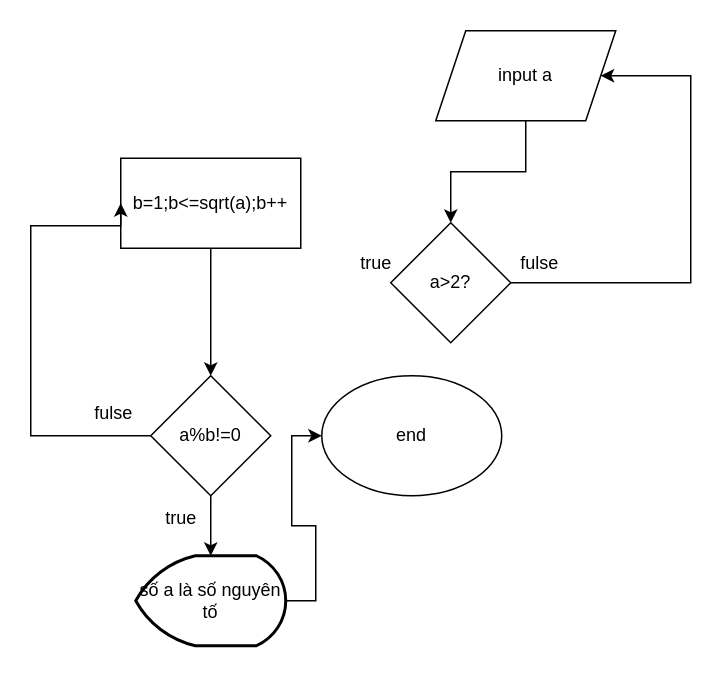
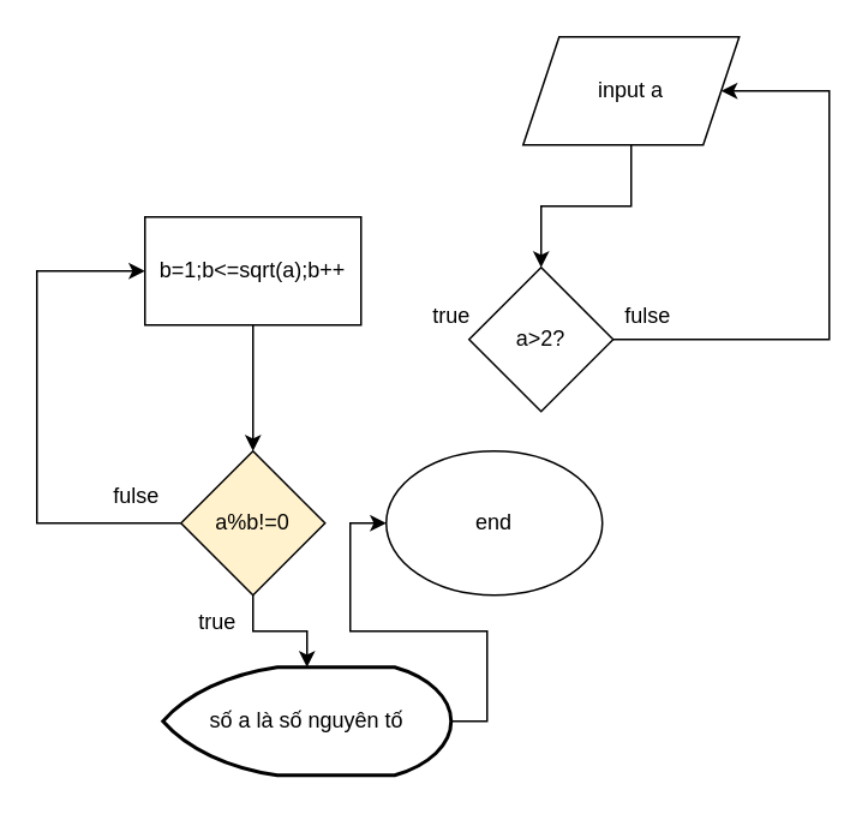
  <mxCell id="0" />
  <mxCell id="1" parent="0" />
  <mxCell id="2" value="end" style="ellipse;whiteSpace=wrap;html=1;" vertex="1" parent="1"><mxGeometry x="214" y="250" width="120" height="80" as="geometry" /></mxCell>
  <mxCell id="3" value="" style="edgeStyle=orthogonalEdgeStyle;rounded=0;orthogonalLoop=1;jettySize=auto;html=1;" edge="1" parent="1" source="4" target="6"><mxGeometry relative="1" as="geometry" /></mxCell>
  <mxCell id="4" value="input a" style="shape=parallelogram;perimeter=parallelogramPerimeter;whiteSpace=wrap;html=1;fixedSize=1;" vertex="1" parent="1"><mxGeometry x="290" y="20" width="120" height="60" as="geometry" /></mxCell>
  <mxCell id="5" style="edgeStyle=orthogonalEdgeStyle;rounded=0;orthogonalLoop=1;jettySize=auto;html=1;exitX=1;exitY=0.5;exitDx=0;exitDy=0;entryX=1;entryY=0.5;entryDx=0;entryDy=0;" edge="1" parent="1" source="6" target="4"><mxGeometry relative="1" as="geometry"><mxPoint x="549" y="20" as="targetPoint" /><mxPoint x="399" y="130" as="sourcePoint" /><Array as="points"><mxPoint x="460" y="188" /><mxPoint x="460" y="50" /></Array></mxGeometry></mxCell>
  <mxCell id="6" value="a&amp;gt;2?" style="rhombus;whiteSpace=wrap;html=1;" vertex="1" parent="1"><mxGeometry x="260" y="148" width="80" height="80" as="geometry" /></mxCell>
  <mxCell id="7" value="fulse" style="text;html=1;align=center;verticalAlign=middle;resizable=0;points=[];autosize=1;strokeColor=none;fillColor=none;" vertex="1" parent="1"><mxGeometry x="334" y="160" width="50" height="30" as="geometry" /></mxCell>
  <mxCell id="8" value="true" style="text;html=1;align=center;verticalAlign=middle;resizable=0;points=[];autosize=1;strokeColor=none;fillColor=none;" vertex="1" parent="1"><mxGeometry x="230" y="160" width="40" height="30" as="geometry" /></mxCell>
  <mxCell id="9" value="" style="edgeStyle=orthogonalEdgeStyle;rounded=0;orthogonalLoop=1;jettySize=auto;html=1;" edge="1" parent="1" source="10" target="13"><mxGeometry relative="1" as="geometry" /></mxCell>
- <mxCell id="10" value="b=1;b&amp;lt;=sqrt(a);b++" style="rounded=0;whiteSpace=wrap;html=1;" vertex="1" parent="1"><mxGeometry x="80" y="105" width="120" height="60" as="geometry" /></mxCell>
+ <mxCell id="10" value="b=1;b&amp;lt;=sqrt(a);b++" style="rounded=0;whiteSpace=wrap;html=1;" vertex="1" parent="1"><mxGeometry x="80" y="120" width="120" height="60" as="geometry" /></mxCell>
  <mxCell id="11" value="" style="edgeStyle=orthogonalEdgeStyle;rounded=0;orthogonalLoop=1;jettySize=auto;html=1;" edge="1" parent="1" source="13" target="15"><mxGeometry relative="1" as="geometry" /></mxCell>
  <mxCell id="12" style="edgeStyle=orthogonalEdgeStyle;rounded=0;orthogonalLoop=1;jettySize=auto;html=1;exitX=0;exitY=0.5;exitDx=0;exitDy=0;entryX=0;entryY=0.5;entryDx=0;entryDy=0;" edge="1" parent="1" source="13" target="10"><mxGeometry relative="1" as="geometry"><Array as="points"><mxPoint x="20" y="290" /><mxPoint x="20" y="150" /></Array></mxGeometry></mxCell>
- <mxCell id="13" value="a%b!=0" style="rhombus;whiteSpace=wrap;html=1;rounded=0;" vertex="1" parent="1"><mxGeometry x="100" y="250" width="80" height="80" as="geometry" /></mxCell>
+ <mxCell id="13" value="a%b!=0" style="rhombus;whiteSpace=wrap;html=1;rounded=0;fillColor=#fff2cc;" vertex="1" parent="1"><mxGeometry x="100" y="250" width="80" height="80" as="geometry" /></mxCell>
  <mxCell id="14" style="edgeStyle=orthogonalEdgeStyle;rounded=0;orthogonalLoop=1;jettySize=auto;html=1;exitX=1;exitY=0.5;exitDx=0;exitDy=0;exitPerimeter=0;entryX=0;entryY=0.5;entryDx=0;entryDy=0;" edge="1" parent="1" source="15" target="2"><mxGeometry relative="1" as="geometry" /></mxCell>
- <mxCell id="15" value="số a là số nguyên tố" style="strokeWidth=2;html=1;shape=mxgraph.flowchart.display;whiteSpace=wrap;" vertex="1" parent="1"><mxGeometry x="90" y="370" width="100" height="60" as="geometry" /></mxCell>
+ <mxCell id="15" value="số a là số nguyên tố" style="strokeWidth=2;html=1;shape=mxgraph.flowchart.display;whiteSpace=wrap;" vertex="1" parent="1"><mxGeometry x="90" y="370" width="160" height="60" as="geometry" /></mxCell>
  <mxCell id="16" value="true" style="text;html=1;align=center;verticalAlign=middle;resizable=0;points=[];autosize=1;strokeColor=none;fillColor=none;" vertex="1" parent="1"><mxGeometry x="100" y="330" width="40" height="30" as="geometry" /></mxCell>
  <mxCell id="17" value="fulse" style="text;html=1;align=center;verticalAlign=middle;resizable=0;points=[];autosize=1;strokeColor=none;fillColor=none;" vertex="1" parent="1"><mxGeometry x="50" y="260" width="50" height="30" as="geometry" /></mxCell>
